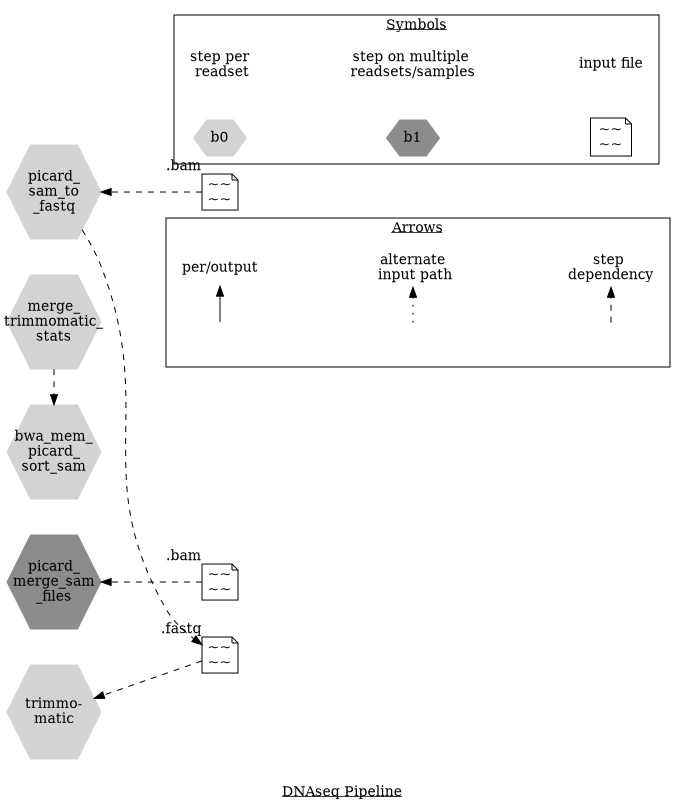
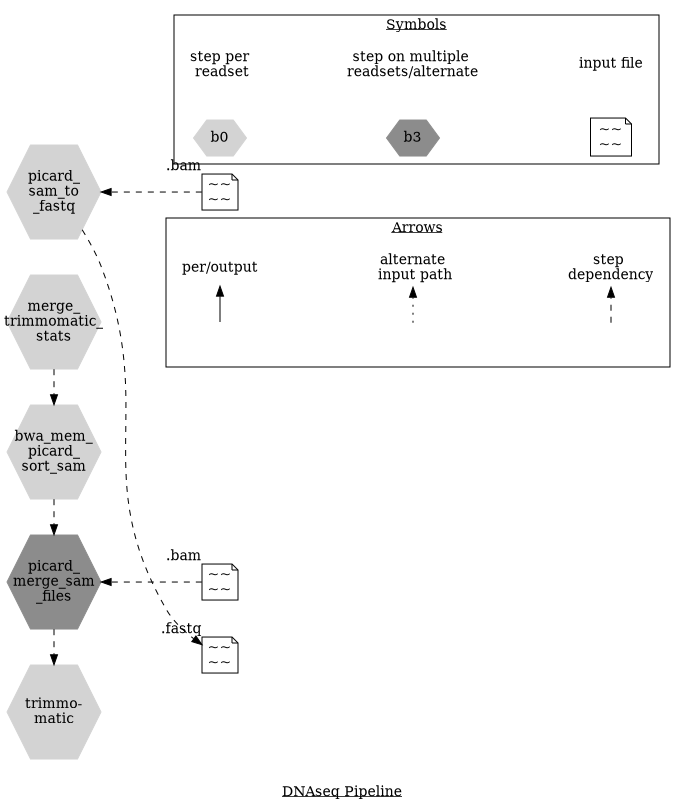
  digraph {
    label=<<u>DNAseq Pipeline</u>>
    rankdir=LR
    node [fixedsize=false shape=hexagon]
    edge [minlen=2 style=invis]
    n1 [color=lightgrey fixedsize=true height=1.3 label="picard_\nsam_to\n_fastq" style=filled width=1.3]
    n2 [color=lightgrey fixedsize=true height=1.3 label="trimmo-\nmatic" style=filled width=1.3]
    n3 [color=lightgrey fixedsize=true height=1.3 label="merge_\ntrimmomatic_\nstats" style=filled width=1.3]
    n4 [color=lightgrey fixedsize=true height=1.3 label="bwa_mem_\npicard_\nsort_sam" style=filled width=1.3]
    n5 [color=grey55 fixedsize=true height=1.3 label="picard_\nmerge_sam\n_files" style=filled width=1.3]
    n6 [fixedsize=true height=0.5 label="~~\n~~" shape=note width=0.5 xlabel=".bam"]
    n7 [fixedsize=true height=0.5 label="~~\n~~" shape=note width=0.5 xlabel=".fastq"]
    n8 [fixedsize=true height=0.5 label="~~\n~~" shape=note width=0.5 xlabel=".bam"]
    n9 [height=0.5 label="step per\n readset" shape=plaintext width=0.5]
    b0 [color=lightgrey height=0.5 style=filled width=0.5]
-   n11 [height=0.5 label="step on multiple \nreadsets/samples" shape=plaintext width=0.5]
-   b1 [color=gray55 height=0.5 style=filled width=0.5]
+   n11 [height=0.5 label="step on multiple \nreadsets/alternate" shape=plaintext width=0.5]
+   b1 [color=gray55 height=0.5 style=filled width=0.5 label=b3]
    n13 [height=0.5 label="input file" shape=plaintext width=0.5]
    n14 [height=0.5 label="~~\n~~" shape=note width=0.5]
    n15 [height=0.5 label="per/output" shape=plaintext width=0.5]
    b3 [height=0.5 style=invis width=0.5]
    n17 [height=0.5 label="alternate\n input path" shape=plaintext width=0.5]
    b4 [height=0.5 style=invis width=0.5]
    n19 [height=0.5 label="step \ndependency" shape=plaintext width=0.5]
    b5 [height=0.5 style=invis width=0.5]
    subgraph sub_1 {
      rank=same
      n1
      n2
      n3
      n4
      n5
    }
    subgraph cluster_2 {
      label=<<u>Symbols</u>>
      subgraph sub_3 {
        label=<<u>Symbols</u>>
        rank=same
        n9
        b0
      }
      subgraph sub_4 {
        label=<<u>Symbols</u>>
        rank=same
        n11
        b1
      }
      subgraph sub_5 {
        label=<<u>Symbols</u>>
        rank=same
        n13
        n14
      }
    }
    subgraph sub_6 {
      rank=same
      n6
      n7
      n8
    }
    subgraph cluster_7 {
      label=<<u>Arrows</u>>
      subgraph sub_8 {
        label=<<u>Arrows</u>>
        rank=same
        n15
        b3
      }
      subgraph sub_9 {
        label=<<u>Arrows</u>>
        rank=same
        n17
        b4
      }
      subgraph sub_10 {
        label=<<u>Arrows</u>>
        rank=same
        n19
        b5
      }
    }
    n1 -> n7 [style=dashed]
    n1 -> b0
    n3 -> n4 [style=dashed]
    n3 -> b3
+   n4 -> n5 [style=dashed]
    n6 -> n1 [style=dashed]
-   n7 -> n2 [style=dashed]
+   n5 -> n2 [style=dashed]
    n8 -> n5 [style=dashed]
    b0 -> n9
    b0 -> b1
    b1 -> n11
    b1 -> n14
    n14 -> n13
    b3 -> n15 [style=solid]
    b3 -> b4
    b4 -> n17 [style=dotted]
    b4 -> b5
    b5 -> n19 [style=dashed]
  }
